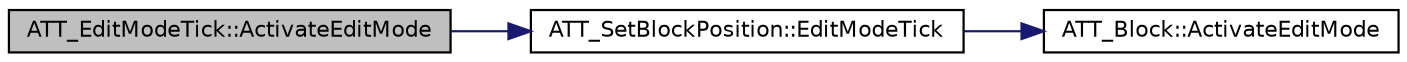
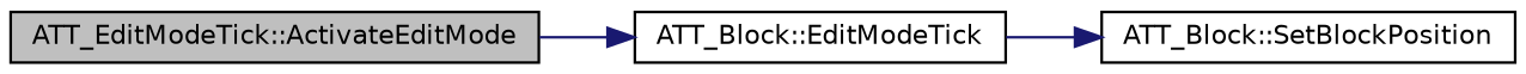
  digraph {
    rankdir=LR
    node [color=black fillcolor=white fontname=Helvetica fontsize=10 shape=record style=filled]
    edge [color=midnightblue fontname=Helvetica fontsize=10 labelfontname=Helvetica labelfontsize=10 style=solid]
    n1 [fillcolor=grey75 fontcolor=black height=0.2 label="ATT_EditModeTick::ActivateEditMode" width=0.4]
-   n2 [height=0.2 label="ATT_SetBlockPosition::EditModeTick" width=0.4]
-   n3 [height=0.2 label="ATT_Block::ActivateEditMode" width=0.4]
+   n2 [height=0.2 label="ATT_Block::EditModeTick" width=0.4]
+   n3 [height=0.2 label="ATT_Block::SetBlockPosition" width=0.4]
    n1 -> n2
    n2 -> n3
  }
